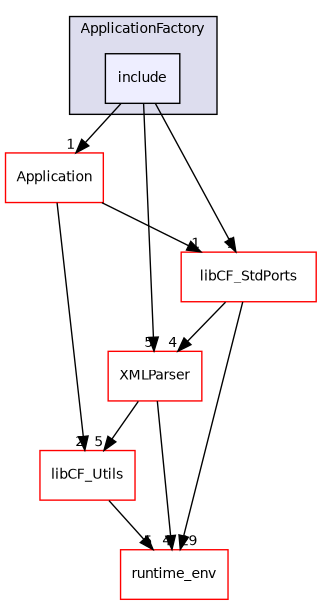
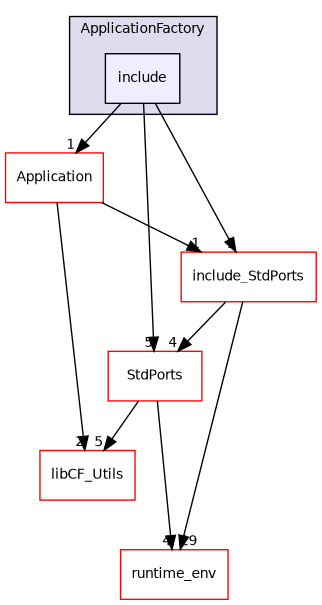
  digraph {
    compound=true
    node [fillcolor=white fontname=Helvetica fontsize=10 shape=box style=filled color=red]
    edge [headlabel=5 labeldistance=1.5 labelfontname=Helvetica labelfontsize=10]
    n1 [fillcolor="#eeeeff" label=include pencolor=black color=""]
-   n2 [label=XMLParser]
+   n2 [label=StdPorts]
    n3 [label=Application]
-   n4 [label=libCF_StdPorts]
+   n4 [label=include_StdPorts]
    n5 [label=libCF_Utils]
    n6 [label=runtime_env]
    subgraph cluster_1 {
      bgcolor="#ddddee"
      fontname=Helvetica
      fontsize=10
      label=ApplicationFactory
      pencolor=black
      n1
    }
    n1 -> n2
    n1 -> n3 [headlabel=1]
    n1 -> n4 [headlabel=1]
    n2 -> n5
    n2 -> n6 [headlabel=4]
    n3 -> n4 [headlabel=1]
    n3 -> n5 [headlabel=2]
    n4 -> n2 [headlabel=4]
    n4 -> n6 [headlabel=29]
-   n5 -> n6
  }
